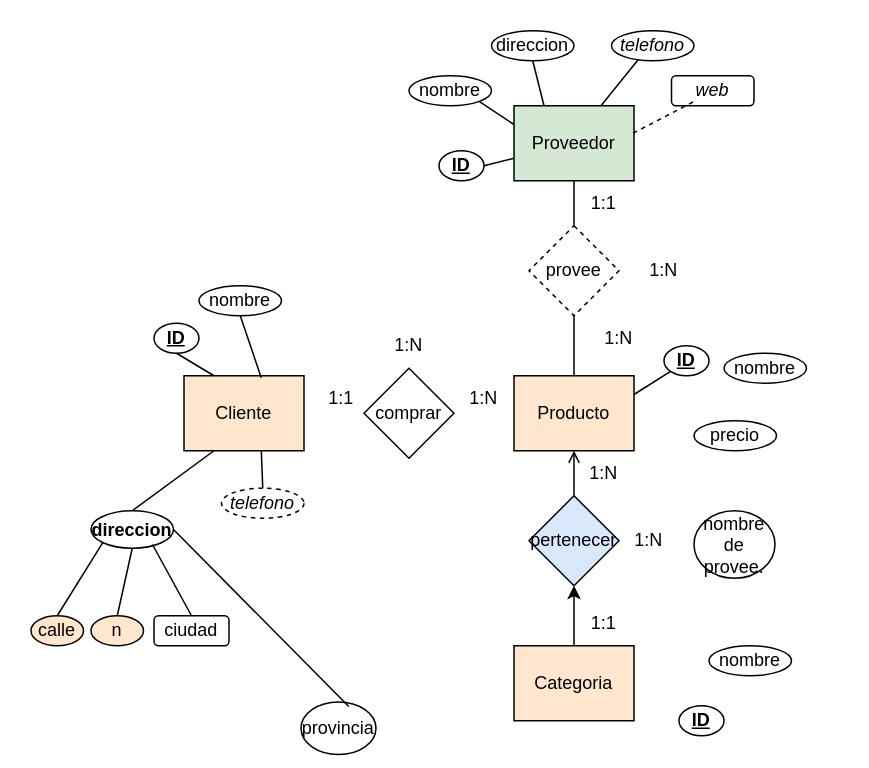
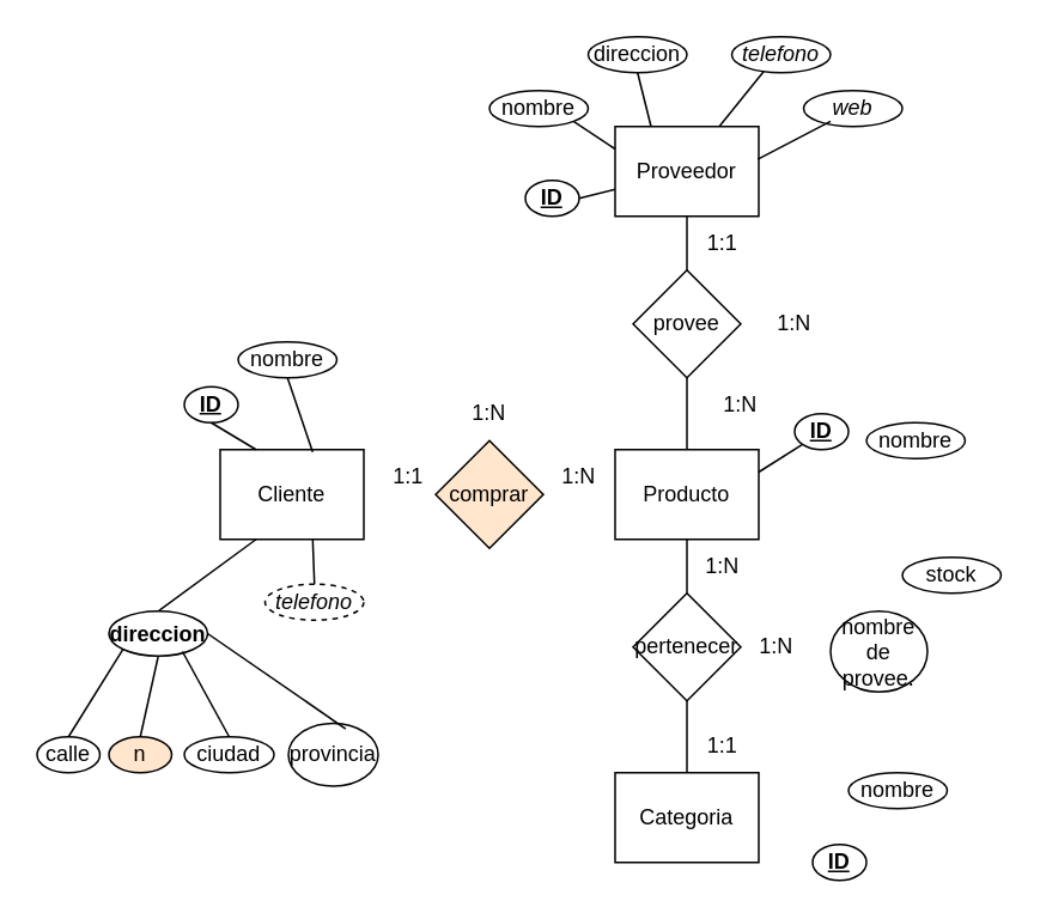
  <mxCell id="0" />
  <mxCell id="1" parent="0" />
- <mxCell id="2" value="Cliente" style="rounded=0;whiteSpace=wrap;html=1;fillColor=#ffe6cc;" vertex="1" parent="1"><mxGeometry x="122" y="250" width="80" height="50" as="geometry" /></mxCell>
- <mxCell id="3" value="Producto" style="rounded=0;whiteSpace=wrap;html=1;fillColor=#ffe6cc;" vertex="1" parent="1"><mxGeometry x="342" y="250" width="80" height="50" as="geometry" /></mxCell>
- <mxCell id="4" value="Categoria" style="rounded=0;whiteSpace=wrap;html=1;fillColor=#ffe6cc;" vertex="1" parent="1"><mxGeometry x="342" y="430" width="80" height="50" as="geometry" /></mxCell>
- <mxCell id="5" value="comprar" style="rhombus;whiteSpace=wrap;html=1;" vertex="1" parent="1"><mxGeometry x="242" y="245" width="60" height="60" as="geometry" /></mxCell>
- <mxCell id="6" value="pertenecer" style="rhombus;whiteSpace=wrap;html=1;fillColor=#dae8fc;" vertex="1" parent="1"><mxGeometry x="352" y="330" width="60" height="60" as="geometry" /></mxCell>
- <mxCell id="7" value="Proveedor" style="rounded=0;whiteSpace=wrap;html=1;fillColor=#d5e8d4;" vertex="1" parent="1"><mxGeometry x="342" y="70" width="80" height="50" as="geometry" /></mxCell>
- <mxCell id="8" value="" style="endArrow=open;html=1;rounded=0;entryX=0.5;entryY=1;entryDx=0;entryDy=0;exitX=0.5;exitY=0;exitDx=0;exitDy=0;" edge="1" parent="1" source="6" target="3"><mxGeometry width="50" height="50" relative="1" as="geometry"><mxPoint x="352" y="285" as="sourcePoint" /><mxPoint x="312" y="285" as="targetPoint" /></mxGeometry></mxCell>
- <mxCell id="9" value="" style="endArrow=classic;html=1;rounded=0;entryX=0.5;entryY=1;entryDx=0;entryDy=0;exitX=0.5;exitY=0;exitDx=0;exitDy=0;" edge="1" parent="1" source="4" target="6"><mxGeometry width="50" height="50" relative="1" as="geometry"><mxPoint x="392" y="340" as="sourcePoint" /><mxPoint x="392" y="310" as="targetPoint" /></mxGeometry></mxCell>
- <mxCell id="10" value="provee" style="rhombus;whiteSpace=wrap;html=1;dashed=1;" vertex="1" parent="1"><mxGeometry x="352" y="150" width="60" height="60" as="geometry" /></mxCell>
+ <mxCell id="2" value="Cliente" style="rounded=0;whiteSpace=wrap;html=1;" vertex="1" parent="1"><mxGeometry x="122" y="250" width="80" height="50" as="geometry" /></mxCell>
+ <mxCell id="3" value="Producto" style="rounded=0;whiteSpace=wrap;html=1;" vertex="1" parent="1"><mxGeometry x="342" y="250" width="80" height="50" as="geometry" /></mxCell>
+ <mxCell id="4" value="Categoria" style="rounded=0;whiteSpace=wrap;html=1;" vertex="1" parent="1"><mxGeometry x="342" y="430" width="80" height="50" as="geometry" /></mxCell>
+ <mxCell id="5" value="comprar" style="rhombus;whiteSpace=wrap;html=1;fillColor=#ffe6cc;" vertex="1" parent="1"><mxGeometry x="242" y="245" width="60" height="60" as="geometry" /></mxCell>
+ <mxCell id="6" value="pertenecer" style="rhombus;whiteSpace=wrap;html=1;" vertex="1" parent="1"><mxGeometry x="352" y="330" width="60" height="60" as="geometry" /></mxCell>
+ <mxCell id="7" value="Proveedor" style="rounded=0;whiteSpace=wrap;html=1;" vertex="1" parent="1"><mxGeometry x="342" y="70" width="80" height="50" as="geometry" /></mxCell>
+ <mxCell id="8" value="" style="endArrow=none;html=1;rounded=0;entryX=0.5;entryY=1;entryDx=0;entryDy=0;exitX=0.5;exitY=0;exitDx=0;exitDy=0;" edge="1" parent="1" source="6" target="3"><mxGeometry width="50" height="50" relative="1" as="geometry"><mxPoint x="352" y="285" as="sourcePoint" /><mxPoint x="312" y="285" as="targetPoint" /></mxGeometry></mxCell>
+ <mxCell id="9" value="" style="endArrow=none;html=1;rounded=0;entryX=0.5;entryY=1;entryDx=0;entryDy=0;exitX=0.5;exitY=0;exitDx=0;exitDy=0;" edge="1" parent="1" source="4" target="6"><mxGeometry width="50" height="50" relative="1" as="geometry"><mxPoint x="392" y="340" as="sourcePoint" /><mxPoint x="392" y="310" as="targetPoint" /></mxGeometry></mxCell>
+ <mxCell id="10" value="provee" style="rhombus;whiteSpace=wrap;html=1;" vertex="1" parent="1"><mxGeometry x="352" y="150" width="60" height="60" as="geometry" /></mxCell>
  <mxCell id="11" value="" style="endArrow=none;html=1;rounded=0;entryX=0.5;entryY=1;entryDx=0;entryDy=0;exitX=0.5;exitY=0;exitDx=0;exitDy=0;" edge="1" parent="1" source="10"><mxGeometry width="50" height="50" relative="1" as="geometry"><mxPoint x="352" y="105" as="sourcePoint" /><mxPoint x="382" y="120" as="targetPoint" /></mxGeometry></mxCell>
  <mxCell id="12" value="" style="endArrow=none;html=1;rounded=0;entryX=0.5;entryY=1;entryDx=0;entryDy=0;exitX=0.5;exitY=0;exitDx=0;exitDy=0;" edge="1" parent="1" target="10"><mxGeometry width="50" height="50" relative="1" as="geometry"><mxPoint x="382" y="250" as="sourcePoint" /><mxPoint x="392" y="130" as="targetPoint" /></mxGeometry></mxCell>
  <mxCell id="13" value="1:N" style="text;html=1;strokeColor=none;fillColor=none;align=center;verticalAlign=middle;whiteSpace=wrap;rounded=0;" vertex="1" parent="1"><mxGeometry x="292" y="250" width="60" height="30" as="geometry" /></mxCell>
  <mxCell id="14" value="1:1" style="text;html=1;strokeColor=none;fillColor=none;align=center;verticalAlign=middle;whiteSpace=wrap;rounded=0;" vertex="1" parent="1"><mxGeometry x="197" y="250" width="60" height="30" as="geometry" /></mxCell>
  <mxCell id="15" value="1:N" style="text;html=1;strokeColor=none;fillColor=none;align=center;verticalAlign=middle;whiteSpace=wrap;rounded=0;" vertex="1" parent="1"><mxGeometry x="242" y="215" width="60" height="30" as="geometry" /></mxCell>
  <mxCell id="16" value="1:N" style="text;html=1;strokeColor=none;fillColor=none;align=center;verticalAlign=middle;whiteSpace=wrap;rounded=0;" vertex="1" parent="1"><mxGeometry x="372" y="300" width="60" height="30" as="geometry" /></mxCell>
  <mxCell id="17" value="1:1" style="text;html=1;strokeColor=none;fillColor=none;align=center;verticalAlign=middle;whiteSpace=wrap;rounded=0;" vertex="1" parent="1"><mxGeometry x="372" y="400" width="60" height="30" as="geometry" /></mxCell>
  <mxCell id="18" value="1:N" style="text;html=1;strokeColor=none;fillColor=none;align=center;verticalAlign=middle;whiteSpace=wrap;rounded=0;" vertex="1" parent="1"><mxGeometry x="402" y="345" width="60" height="30" as="geometry" /></mxCell>
  <mxCell id="19" value="1:1" style="text;html=1;strokeColor=none;fillColor=none;align=center;verticalAlign=middle;whiteSpace=wrap;rounded=0;" vertex="1" parent="1"><mxGeometry x="372" y="120" width="60" height="30" as="geometry" /></mxCell>
  <mxCell id="20" value="1:N" style="text;html=1;strokeColor=none;fillColor=none;align=center;verticalAlign=middle;whiteSpace=wrap;rounded=0;" vertex="1" parent="1"><mxGeometry x="382" y="210" width="60" height="30" as="geometry" /></mxCell>
  <mxCell id="21" value="1:N" style="text;html=1;strokeColor=none;fillColor=none;align=center;verticalAlign=middle;whiteSpace=wrap;rounded=0;" vertex="1" parent="1"><mxGeometry x="412" y="165" width="60" height="30" as="geometry" /></mxCell>
  <mxCell id="22" value="&lt;u&gt;&lt;b&gt;ID&lt;/b&gt;&lt;/u&gt;" style="ellipse;whiteSpace=wrap;html=1;" vertex="1" parent="1"><mxGeometry x="292" y="100" width="30" height="20" as="geometry" /></mxCell>
  <mxCell id="23" value="&lt;u&gt;&lt;b&gt;ID&lt;/b&gt;&lt;/u&gt;" style="ellipse;whiteSpace=wrap;html=1;" vertex="1" parent="1"><mxGeometry x="102" y="215" width="30" height="20" as="geometry" /></mxCell>
  <mxCell id="24" value="&lt;u&gt;&lt;b&gt;ID&lt;/b&gt;&lt;/u&gt;" style="ellipse;whiteSpace=wrap;html=1;" vertex="1" parent="1"><mxGeometry x="442" y="230" width="30" height="20" as="geometry" /></mxCell>
  <mxCell id="25" value="&lt;u&gt;&lt;b&gt;ID&lt;/b&gt;&lt;/u&gt;" style="ellipse;whiteSpace=wrap;html=1;" vertex="1" parent="1"><mxGeometry x="452" y="470" width="30" height="20" as="geometry" /></mxCell>
  <mxCell id="26" value="nombre" style="ellipse;whiteSpace=wrap;html=1;" vertex="1" parent="1"><mxGeometry x="482" y="235" width="55" height="20" as="geometry" /></mxCell>
  <mxCell id="27" value="nombre" style="ellipse;whiteSpace=wrap;html=1;" vertex="1" parent="1"><mxGeometry x="132" y="190" width="55" height="20" as="geometry" /></mxCell>
  <mxCell id="28" value="nombre" style="ellipse;whiteSpace=wrap;html=1;" vertex="1" parent="1"><mxGeometry x="472" y="430" width="55" height="20" as="geometry" /></mxCell>
  <mxCell id="29" value="nombre" style="ellipse;whiteSpace=wrap;html=1;" vertex="1" parent="1"><mxGeometry x="272" y="50" width="55" height="20" as="geometry" /></mxCell>
  <mxCell id="30" value="&lt;b&gt;direccion&lt;/b&gt;" style="ellipse;whiteSpace=wrap;html=1;" vertex="1" parent="1"><mxGeometry x="60" y="340" width="55" height="25" as="geometry" /></mxCell>
  <mxCell id="31" value="direccion" style="ellipse;whiteSpace=wrap;html=1;" vertex="1" parent="1"><mxGeometry x="327" y="20" width="55" height="20" as="geometry" /></mxCell>
  <mxCell id="32" value="&lt;i&gt;telefono&lt;/i&gt;" style="ellipse;whiteSpace=wrap;html=1;dashed=1;" vertex="1" parent="1"><mxGeometry x="147" y="325" width="55" height="20" as="geometry" /></mxCell>
  <mxCell id="33" value="&lt;i&gt;telefono&lt;/i&gt;" style="ellipse;whiteSpace=wrap;html=1;" vertex="1" parent="1"><mxGeometry x="407" y="20" width="55" height="20" as="geometry" /></mxCell>
- <mxCell id="34" value="precio" style="ellipse;whiteSpace=wrap;html=1;" vertex="1" parent="1"><mxGeometry x="462" y="280" width="55" height="20" as="geometry" /></mxCell>
+ <mxCell id="35" value="stock" style="ellipse;whiteSpace=wrap;html=1;" vertex="1" parent="1"><mxGeometry x="502" y="310" width="55" height="20" as="geometry" /></mxCell>
  <mxCell id="36" value="nombre de provee." style="ellipse;whiteSpace=wrap;html=1;" vertex="1" parent="1"><mxGeometry x="462" y="340" width="54" height="45" as="geometry" /></mxCell>
- <mxCell id="37" value="&lt;i&gt;web&lt;/i&gt;" style="whiteSpace=wrap;html=1;rounded=1;" vertex="1" parent="1"><mxGeometry x="447" y="50" width="55" height="20" as="geometry" /></mxCell>
- <mxCell id="38" value="calle" style="ellipse;whiteSpace=wrap;html=1;fillColor=#ffe6cc;" vertex="1" parent="1"><mxGeometry y="410" width="35" height="20" as="geometry" x="20" /></mxCell>
+ <mxCell id="37" value="&lt;i&gt;web&lt;/i&gt;" style="ellipse;whiteSpace=wrap;html=1;" vertex="1" parent="1"><mxGeometry x="447" y="50" width="55" height="20" as="geometry" /></mxCell>
+ <mxCell id="38" value="calle" style="ellipse;whiteSpace=wrap;html=1;" vertex="1" parent="1"><mxGeometry y="410" width="35" height="20" as="geometry" x="20" /></mxCell>
  <mxCell id="39" value="n" style="ellipse;whiteSpace=wrap;html=1;fillColor=#ffe6cc;" vertex="1" parent="1"><mxGeometry x="60" y="410" width="35" height="20" as="geometry" /></mxCell>
- <mxCell id="40" value="provincia" style="ellipse;whiteSpace=wrap;html=1;" vertex="1" parent="1"><mxGeometry x="200" y="467.5" width="50" height="35" as="geometry" /></mxCell>
- <mxCell id="41" value="ciudad" style="whiteSpace=wrap;html=1;rounded=1;" vertex="1" parent="1"><mxGeometry x="102" y="410" width="50" height="20" as="geometry" /></mxCell>
+ <mxCell id="40" value="provincia" style="ellipse;whiteSpace=wrap;html=1;" vertex="1" parent="1"><mxGeometry x="160" y="402.5" width="50" height="35" as="geometry" /></mxCell>
+ <mxCell id="41" value="ciudad" style="ellipse;whiteSpace=wrap;html=1;" vertex="1" parent="1"><mxGeometry x="102" y="410" width="50" height="20" as="geometry" /></mxCell>
  <mxCell id="42" value="" style="endArrow=none;html=1;rounded=0;entryX=0;entryY=1;entryDx=0;entryDy=0;exitX=0.5;exitY=0;exitDx=0;exitDy=0;" edge="1" parent="1" source="38" target="30"><mxGeometry width="50" height="50" relative="1" as="geometry"><mxPoint x="240" y="260" as="sourcePoint" /><mxPoint x="290" y="210" as="targetPoint" /></mxGeometry></mxCell>
  <mxCell id="43" value="" style="endArrow=none;html=1;rounded=0;entryX=0.5;entryY=1;entryDx=0;entryDy=0;exitX=0.5;exitY=0;exitDx=0;exitDy=0;" edge="1" parent="1" source="39" target="30"><mxGeometry width="50" height="50" relative="1" as="geometry"><mxPoint x="48" y="420" as="sourcePoint" /><mxPoint x="78" y="372" as="targetPoint" /></mxGeometry></mxCell>
  <mxCell id="44" value="" style="endArrow=none;html=1;rounded=0;entryX=0.745;entryY=0.9;entryDx=0;entryDy=0;exitX=0.5;exitY=0;exitDx=0;exitDy=0;entryPerimeter=0;" edge="1" parent="1" source="41" target="30"><mxGeometry width="50" height="50" relative="1" as="geometry"><mxPoint x="88" y="420" as="sourcePoint" /><mxPoint x="98" y="375" as="targetPoint" /></mxGeometry></mxCell>
  <mxCell id="45" value="" style="endArrow=none;html=1;rounded=0;entryX=1;entryY=0.5;entryDx=0;entryDy=0;exitX=0.637;exitY=0.086;exitDx=0;exitDy=0;exitPerimeter=0;" edge="1" parent="1" source="40" target="30"><mxGeometry width="50" height="50" relative="1" as="geometry"><mxPoint x="137" y="420" as="sourcePoint" /><mxPoint x="111" y="373" as="targetPoint" /></mxGeometry></mxCell>
  <mxCell id="46" value="" style="endArrow=none;html=1;rounded=0;exitX=0.5;exitY=0;exitDx=0;exitDy=0;entryX=0.644;entryY=0.993;entryDx=0;entryDy=0;entryPerimeter=0;" edge="1" parent="1" source="32" target="2"><mxGeometry width="50" height="50" relative="1" as="geometry"><mxPoint x="202" y="416" as="sourcePoint" /><mxPoint x="170" y="310" as="targetPoint" /></mxGeometry></mxCell>
  <mxCell id="47" value="" style="endArrow=none;html=1;rounded=0;exitX=0.5;exitY=0;exitDx=0;exitDy=0;entryX=0.25;entryY=1;entryDx=0;entryDy=0;" edge="1" parent="1" source="30" target="2"><mxGeometry width="50" height="50" relative="1" as="geometry"><mxPoint x="185" y="335" as="sourcePoint" /><mxPoint x="184" y="310" as="targetPoint" /></mxGeometry></mxCell>
  <mxCell id="48" value="" style="endArrow=none;html=1;rounded=0;exitX=0.25;exitY=0;exitDx=0;exitDy=0;entryX=0.5;entryY=1;entryDx=0;entryDy=0;" edge="1" parent="1" source="2" target="23"><mxGeometry width="50" height="50" relative="1" as="geometry"><mxPoint x="98" y="355" as="sourcePoint" /><mxPoint x="152" y="310" as="targetPoint" /></mxGeometry></mxCell>
  <mxCell id="49" value="" style="endArrow=none;html=1;rounded=0;exitX=0.5;exitY=1;exitDx=0;exitDy=0;entryX=0.644;entryY=0.027;entryDx=0;entryDy=0;entryPerimeter=0;" edge="1" parent="1" source="27" target="2"><mxGeometry width="50" height="50" relative="1" as="geometry"><mxPoint x="152" y="260" as="sourcePoint" /><mxPoint x="170" y="240" as="targetPoint" /></mxGeometry></mxCell>
  <mxCell id="50" value="" style="endArrow=none;html=1;rounded=0;exitX=1;exitY=0.5;exitDx=0;exitDy=0;" edge="1" parent="1" source="22" target="7"><mxGeometry width="50" height="50" relative="1" as="geometry"><mxPoint x="170" y="220" as="sourcePoint" /><mxPoint x="340" y="100" as="targetPoint" /></mxGeometry></mxCell>
  <mxCell id="51" value="" style="endArrow=none;html=1;rounded=0;exitX=1;exitY=1;exitDx=0;exitDy=0;entryX=0;entryY=0.25;entryDx=0;entryDy=0;" edge="1" parent="1" source="29" target="7"><mxGeometry width="50" height="50" relative="1" as="geometry"><mxPoint x="332" y="120" as="sourcePoint" /><mxPoint x="350" y="110" as="targetPoint" /></mxGeometry></mxCell>
  <mxCell id="52" value="" style="endArrow=none;html=1;rounded=0;exitX=0.5;exitY=1;exitDx=0;exitDy=0;entryX=0.25;entryY=0;entryDx=0;entryDy=0;" edge="1" parent="1" source="31" target="7"><mxGeometry width="50" height="50" relative="1" as="geometry"><mxPoint x="329" y="77" as="sourcePoint" /><mxPoint x="352" y="93" as="targetPoint" /></mxGeometry></mxCell>
  <mxCell id="53" value="" style="endArrow=none;html=1;rounded=0;exitX=0.725;exitY=0;exitDx=0;exitDy=0;entryX=0.325;entryY=0.957;entryDx=0;entryDy=0;entryPerimeter=0;exitPerimeter=0;" edge="1" parent="1" source="7" target="33"><mxGeometry width="50" height="50" relative="1" as="geometry"><mxPoint x="365" y="50" as="sourcePoint" /><mxPoint x="372" y="80" as="targetPoint" /></mxGeometry></mxCell>
- <mxCell id="54" value="" style="endArrow=none;html=1;rounded=0;exitX=0.993;exitY=0.366;exitDx=0;exitDy=0;entryX=0.273;entryY=0.857;entryDx=0;entryDy=0;entryPerimeter=0;exitPerimeter=0;dashed=1;" edge="1" parent="1" source="7" target="37"><mxGeometry width="50" height="50" relative="1" as="geometry"><mxPoint x="410" y="80" as="sourcePoint" /><mxPoint x="435" y="49" as="targetPoint" /></mxGeometry></mxCell>
+ <mxCell id="54" value="" style="endArrow=none;html=1;rounded=0;exitX=0.993;exitY=0.366;exitDx=0;exitDy=0;entryX=0.273;entryY=0.857;entryDx=0;entryDy=0;entryPerimeter=0;exitPerimeter=0;" edge="1" parent="1" source="7" target="37"><mxGeometry width="50" height="50" relative="1" as="geometry"><mxPoint x="410" y="80" as="sourcePoint" /><mxPoint x="435" y="49" as="targetPoint" /></mxGeometry></mxCell>
  <mxCell id="55" value="" style="endArrow=none;html=1;rounded=0;exitX=1;exitY=0.25;exitDx=0;exitDy=0;entryX=0;entryY=1;entryDx=0;entryDy=0;" edge="1" parent="1" source="3" target="24"><mxGeometry width="50" height="50" relative="1" as="geometry"><mxPoint x="431" y="98" as="sourcePoint" /><mxPoint x="472" y="77" as="targetPoint" /></mxGeometry></mxCell>
